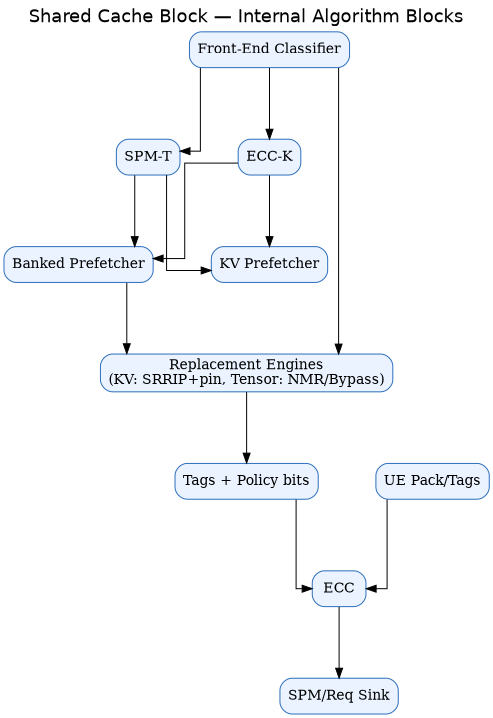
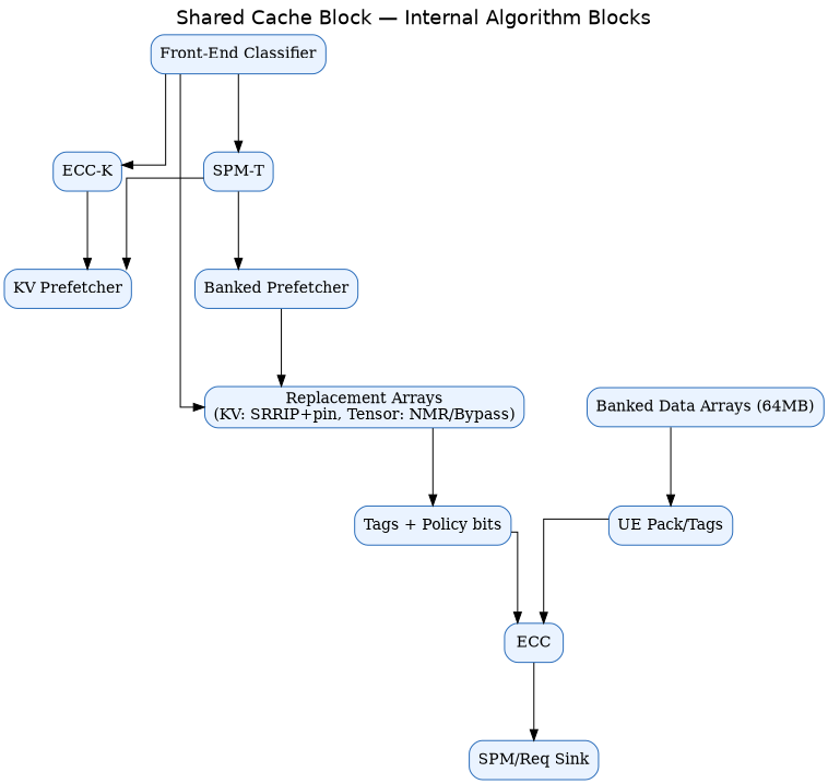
  digraph {
    fontname=Helvetica
    fontsize=18
    label="Shared Cache Block — Internal Algorithm Blocks"
    labelloc=t
    nodesep=0.8
    rankdir=TB
    ranksep=1.0
    splines=ortho
    node [color="#2C6EBB" fillcolor="#EAF3FF" shape=box style="rounded,filled"]
    n1 [label="Front-End Classifier"]
    n2 [label="ECC-K"]
    n3 [label="SPM-T"]
-   n4 [label="Replacement Engines\n(KV: SRRIP+pin, Tensor: NMR/Bypass)"]
+   n4 [label="Replacement Arrays\n(KV: SRRIP+pin, Tensor: NMR/Bypass)"]
    n5 [label="KV Prefetcher"]
    n6 [label="Banked Prefetcher"]
    n7 [label="Tags + Policy bits"]
    n8 [label=ECC]
+   n9 [label="Banked Data Arrays (64MB)"]
    n10 [label="UE Pack/Tags"]
    n11 [label="SPM/Req Sink"]
    n1 -> n2
    n1 -> n3
    n1 -> n4
    n2 -> n5
-   n2 -> n6
    n3 -> n5
    n3 -> n6
    n4 -> n7
    n6 -> n4
    n7 -> n8
    n8 -> n11
+   n9 -> n10
    n10 -> n8
  }
